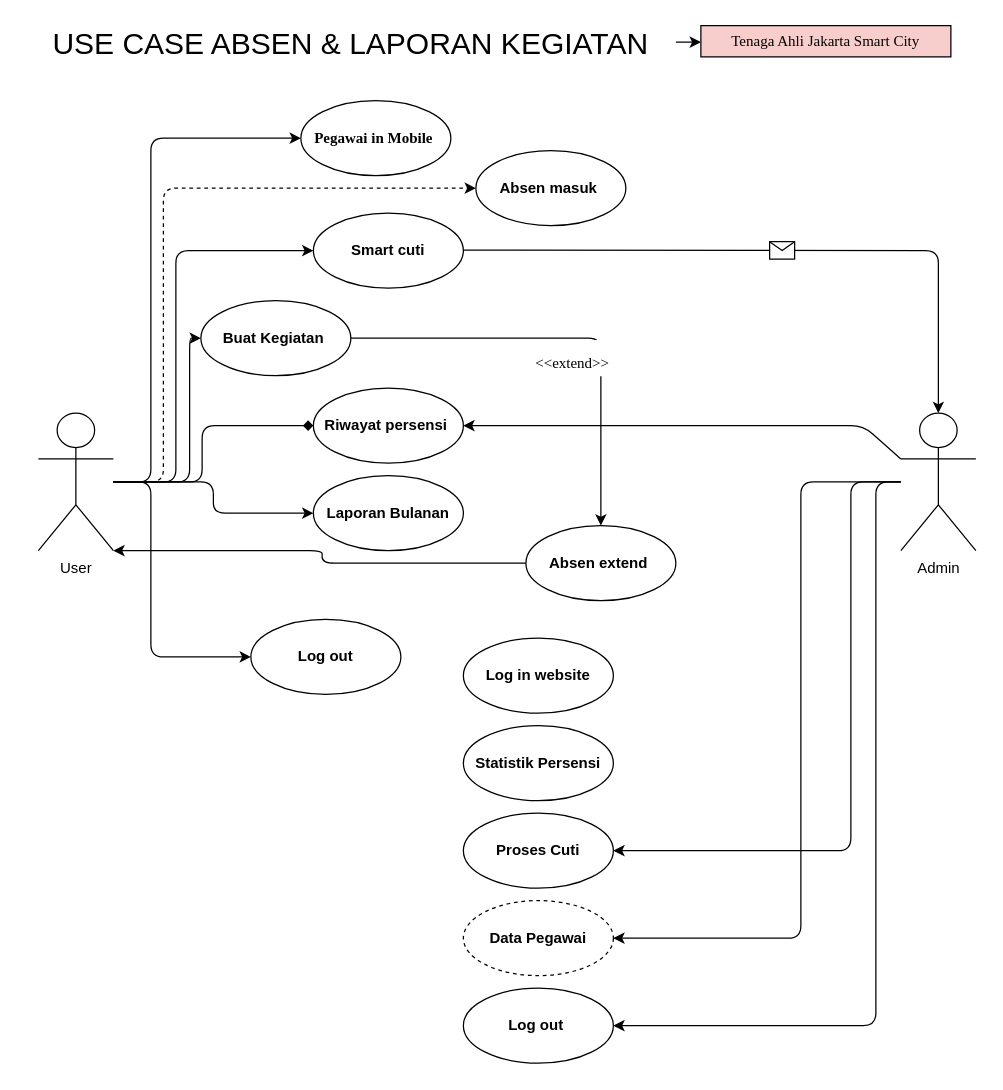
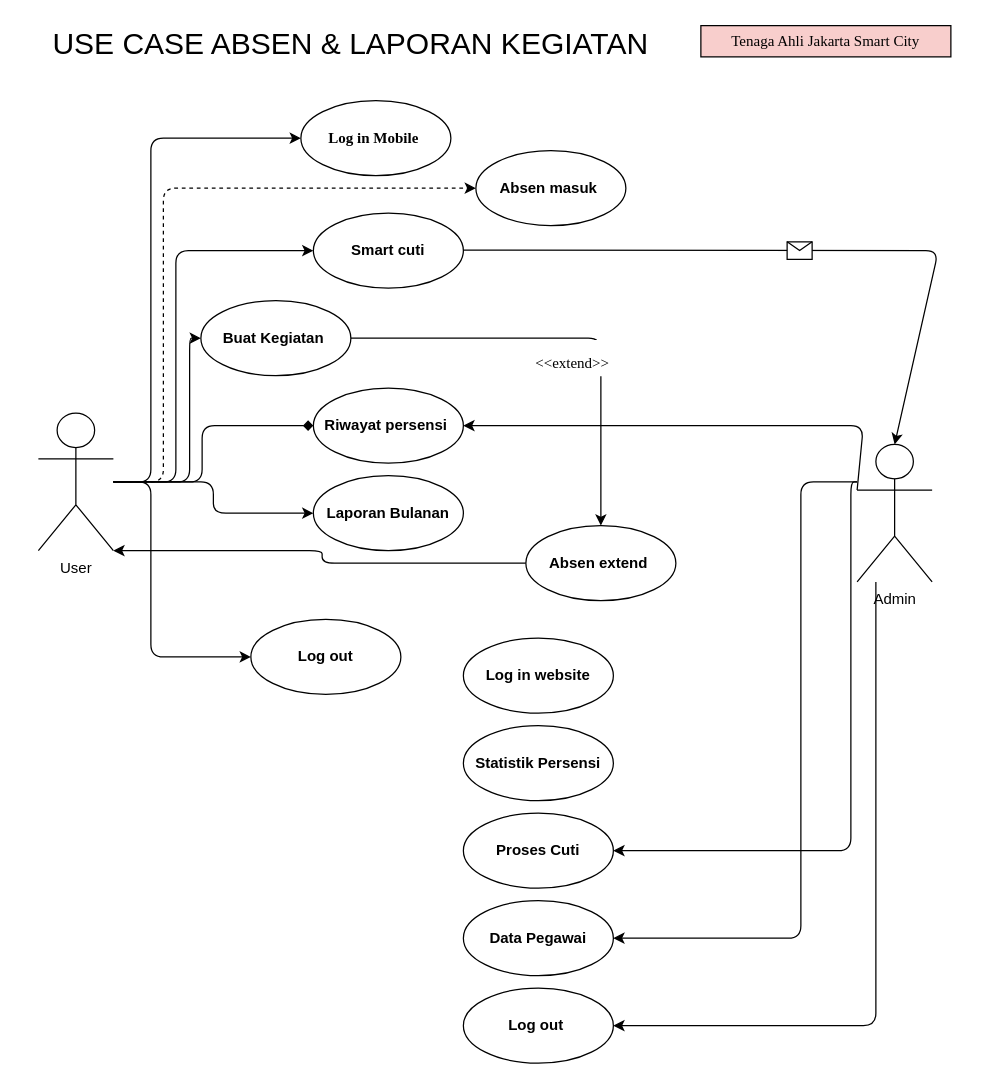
  <mxCell id="0" />
  <mxCell id="1" parent="0" />
  <mxCell id="2" value="" style="edgeStyle=orthogonalEdgeStyle;orthogonalLoop=1;jettySize=auto;html=1;fontSize=24;" edge="1" parent="1" source="9" target="12"><mxGeometry relative="1" as="geometry"><Array as="points"><mxPoint x="120" y="385" /><mxPoint x="120" y="110" /></Array></mxGeometry></mxCell>
  <mxCell id="3" value="" style="edgeStyle=orthogonalEdgeStyle;orthogonalLoop=1;jettySize=auto;html=1;fontSize=24;dashed=1;" edge="1" parent="1" source="9" target="13"><mxGeometry relative="1" as="geometry"><Array as="points"><mxPoint x="130" y="385" /><mxPoint x="130" y="150" /></Array></mxGeometry></mxCell>
  <mxCell id="4" value="" style="edgeStyle=orthogonalEdgeStyle;orthogonalLoop=1;jettySize=auto;html=1;fontSize=24;" edge="1" parent="1" source="9" target="14"><mxGeometry relative="1" as="geometry"><Array as="points"><mxPoint x="140" y="385" /><mxPoint x="140" y="200" /></Array></mxGeometry></mxCell>
  <mxCell id="5" value="" style="edgeStyle=orthogonalEdgeStyle;orthogonalLoop=1;jettySize=auto;html=1;fontSize=24;endArrow=diamond;" edge="1" parent="1" source="9" target="15"><mxGeometry relative="1" as="geometry"><Array as="points"><mxPoint x="161" y="385" /><mxPoint x="161" y="340" /></Array></mxGeometry></mxCell>
  <mxCell id="6" value="" style="edgeStyle=orthogonalEdgeStyle;orthogonalLoop=1;jettySize=auto;html=1;fontFamily=Verdana;fontSize=24;" edge="1" parent="1" source="9" target="25"><mxGeometry relative="1" as="geometry"><Array as="points"><mxPoint x="151" y="385" /><mxPoint x="151" y="270" /></Array></mxGeometry></mxCell>
  <mxCell id="7" value="" style="edgeStyle=orthogonalEdgeStyle;orthogonalLoop=1;jettySize=auto;html=1;fontFamily=Verdana;fontSize=24;" edge="1" parent="1" source="9" target="26"><mxGeometry relative="1" as="geometry" /></mxCell>
  <mxCell id="8" value="" style="edgeStyle=orthogonalEdgeStyle;orthogonalLoop=1;jettySize=auto;html=1;fontFamily=Verdana;fontSize=12;" edge="1" parent="1" source="9" target="29"><mxGeometry relative="1" as="geometry"><Array as="points"><mxPoint x="120" y="385" /><mxPoint x="120" y="525" /></Array></mxGeometry></mxCell>
  <mxCell id="9" value="User" style="shape=umlActor;verticalLabelPosition=bottom;verticalAlign=top;html=1;outlineConnect=0;" vertex="1" parent="1"><mxGeometry x="30" y="330" width="60" height="110" as="geometry" /></mxCell>
- <mxCell id="10" value="" style="edgeStyle=none;orthogonalLoop=1;jettySize=auto;html=1;fontFamily=Verdana;fontSize=12;" edge="1" parent="1" source="11" target="35"><mxGeometry relative="1" as="geometry" /></mxCell>
  <mxCell id="11" value="&lt;font style=&quot;font-size: 24px&quot;&gt;USE CASE ABSEN &amp;amp; LAPORAN KEGIATAN&lt;/font&gt;" style="text;html=1;strokeColor=none;fillColor=none;align=center;verticalAlign=middle;whiteSpace=wrap;rounded=0;" vertex="1" parent="1"><mxGeometry x="20" y="20" width="520" height="30" as="geometry" /></mxCell>
- <mxCell id="12" value="&lt;h4&gt;&lt;font face=&quot;Verdana&quot;&gt;Pegawai in Mobile&amp;nbsp;&lt;/font&gt;&lt;/h4&gt;" style="ellipse;whiteSpace=wrap;html=1;verticalAlign=top;fillColor=rgb(255, 255, 255);strokeColor=rgb(0, 0, 0);fontColor=rgb(0, 0, 0);align=center;" vertex="1" parent="1"><mxGeometry x="240" y="80" width="120" height="60" as="geometry" /></mxCell>
+ <mxCell id="12" value="&lt;h4&gt;&lt;font face=&quot;Verdana&quot;&gt;Log in Mobile&amp;nbsp;&lt;/font&gt;&lt;/h4&gt;" style="ellipse;whiteSpace=wrap;html=1;verticalAlign=top;fillColor=rgb(255, 255, 255);strokeColor=rgb(0, 0, 0);fontColor=rgb(0, 0, 0);align=center;" vertex="1" parent="1"><mxGeometry x="240" y="80" width="120" height="60" as="geometry" /></mxCell>
  <mxCell id="13" value="&lt;h4&gt;Absen masuk&amp;nbsp;&lt;/h4&gt;" style="ellipse;whiteSpace=wrap;html=1;verticalAlign=top;fillColor=rgb(255, 255, 255);strokeColor=rgb(0, 0, 0);fontColor=rgb(0, 0, 0);" vertex="1" parent="1"><mxGeometry x="380" y="120" width="120" height="60" as="geometry" /></mxCell>
  <mxCell id="14" value="&lt;h4&gt;Smart cuti&lt;/h4&gt;" style="ellipse;whiteSpace=wrap;html=1;verticalAlign=top;fillColor=rgb(255, 255, 255);strokeColor=rgb(0, 0, 0);fontColor=rgb(0, 0, 0);" vertex="1" parent="1"><mxGeometry x="250" y="170" width="120" height="60" as="geometry" /></mxCell>
  <mxCell id="15" value="&lt;h4&gt;Riwayat persensi&amp;nbsp;&lt;/h4&gt;" style="ellipse;whiteSpace=wrap;html=1;verticalAlign=top;fillColor=rgb(255, 255, 255);strokeColor=rgb(0, 0, 0);fontColor=rgb(0, 0, 0);" vertex="1" parent="1"><mxGeometry x="250" y="310" width="120" height="60" as="geometry" /></mxCell>
  <mxCell id="16" style="edgeStyle=orthogonalEdgeStyle;orthogonalLoop=1;jettySize=auto;html=1;entryX=1;entryY=1;entryDx=0;entryDy=0;entryPerimeter=0;fontFamily=Verdana;fontSize=12;" edge="1" parent="1" source="17" target="9"><mxGeometry relative="1" as="geometry"><Array as="points"><mxPoint x="257" y="450" /><mxPoint x="257" y="440" /></Array></mxGeometry></mxCell>
  <mxCell id="17" value="&lt;h4&gt;Absen extend&amp;nbsp;&lt;/h4&gt;" style="ellipse;whiteSpace=wrap;html=1;verticalAlign=top;fillColor=rgb(255, 255, 255);strokeColor=rgb(0, 0, 0);fontColor=rgb(0, 0, 0);" vertex="1" parent="1"><mxGeometry x="420" y="420" width="120" height="60" as="geometry" /></mxCell>
  <mxCell id="18" value="&lt;h4&gt;Statistik Persensi&lt;/h4&gt;" style="ellipse;whiteSpace=wrap;html=1;verticalAlign=top;fillColor=rgb(255, 255, 255);strokeColor=rgb(0, 0, 0);fontColor=rgb(0, 0, 0);" vertex="1" parent="1"><mxGeometry x="370" y="580" width="120" height="60" as="geometry" /></mxCell>
  <mxCell id="19" value="" style="edgeStyle=orthogonalEdgeStyle;orthogonalLoop=1;jettySize=auto;html=1;fontFamily=Verdana;fontSize=24;" edge="1" parent="1" source="22" target="23"><mxGeometry relative="1" as="geometry"><Array as="points"><mxPoint x="640" y="385" /><mxPoint x="640" y="750" /></Array></mxGeometry></mxCell>
  <mxCell id="20" value="" style="edgeStyle=orthogonalEdgeStyle;orthogonalLoop=1;jettySize=auto;html=1;fontFamily=Verdana;fontSize=24;" edge="1" parent="1" source="22" target="24"><mxGeometry relative="1" as="geometry"><Array as="points"><mxPoint x="680" y="385" /><mxPoint x="680" y="680" /></Array></mxGeometry></mxCell>
  <mxCell id="21" value="" style="edgeStyle=orthogonalEdgeStyle;orthogonalLoop=1;jettySize=auto;html=1;fontFamily=Verdana;fontSize=12;" edge="1" parent="1" source="22" target="31"><mxGeometry relative="1" as="geometry"><Array as="points"><mxPoint x="700" y="385" /><mxPoint x="700" y="820" /></Array></mxGeometry></mxCell>
- <mxCell id="22" value="Admin" style="shape=umlActor;verticalLabelPosition=bottom;verticalAlign=top;html=1;outlineConnect=0;" vertex="1" parent="1"><mxGeometry x="720" y="330" width="60" height="110" as="geometry" /></mxCell>
- <mxCell id="23" value="&lt;h4&gt;Data Pegawai&lt;/h4&gt;" style="ellipse;whiteSpace=wrap;html=1;verticalAlign=top;fillColor=rgb(255, 255, 255);strokeColor=rgb(0, 0, 0);fontColor=rgb(0, 0, 0);dashed=1;" vertex="1" parent="1"><mxGeometry x="370" y="720" width="120" height="60" as="geometry" /></mxCell>
+ <mxCell id="22" value="Admin" style="shape=umlActor;verticalLabelPosition=bottom;verticalAlign=top;html=1;outlineConnect=0;" vertex="1" parent="1"><mxGeometry x="685" y="355" width="60" height="110" as="geometry" /></mxCell>
+ <mxCell id="23" value="&lt;h4&gt;Data Pegawai&lt;/h4&gt;" style="ellipse;whiteSpace=wrap;html=1;verticalAlign=top;fillColor=rgb(255, 255, 255);strokeColor=rgb(0, 0, 0);fontColor=rgb(0, 0, 0);" vertex="1" parent="1"><mxGeometry x="370" y="720" width="120" height="60" as="geometry" /></mxCell>
  <mxCell id="24" value="&lt;h4&gt;Proses Cuti&lt;/h4&gt;" style="ellipse;whiteSpace=wrap;html=1;verticalAlign=top;fillColor=rgb(255, 255, 255);strokeColor=rgb(0, 0, 0);fontColor=rgb(0, 0, 0);" vertex="1" parent="1"><mxGeometry x="370" y="650" width="120" height="60" as="geometry" /></mxCell>
  <mxCell id="25" value="&lt;h4&gt;Buat Kegiatan&amp;nbsp;&lt;/h4&gt;" style="ellipse;whiteSpace=wrap;html=1;verticalAlign=top;fillColor=rgb(255, 255, 255);strokeColor=rgb(0, 0, 0);fontColor=rgb(0, 0, 0);" vertex="1" parent="1"><mxGeometry x="160" y="240" width="120" height="60" as="geometry" /></mxCell>
  <mxCell id="26" value="&lt;h4&gt;Laporan Bulanan&lt;/h4&gt;" style="ellipse;whiteSpace=wrap;html=1;verticalAlign=top;fillColor=rgb(255, 255, 255);strokeColor=rgb(0, 0, 0);fontColor=rgb(0, 0, 0);" vertex="1" parent="1"><mxGeometry x="250" y="380" width="120" height="60" as="geometry" /></mxCell>
  <mxCell id="27" value="" style="endArrow=classic;html=1;fontFamily=Verdana;fontSize=24;exitX=1;exitY=0.5;exitDx=0;exitDy=0;entryX=0.5;entryY=0;entryDx=0;entryDy=0;" edge="1" parent="1" source="25" target="17"><mxGeometry relative="1" as="geometry"><mxPoint x="370" y="214.58" as="sourcePoint" /><mxPoint x="480" y="410" as="targetPoint" /><Array as="points"><mxPoint x="480" y="270" /></Array></mxGeometry></mxCell>
  <mxCell id="28" value="&lt;font style=&quot;font-size: 12px&quot;&gt;&amp;lt;&amp;lt;extend&amp;gt;&amp;gt;&lt;/font&gt;" style="edgeLabel;resizable=0;html=1;align=center;verticalAlign=middle;fontFamily=Verdana;fontSize=24;" connectable="0" vertex="1" parent="27"><mxGeometry relative="1" as="geometry"><mxPoint x="1" y="15" as="offset" /></mxGeometry></mxCell>
  <mxCell id="29" value="&lt;h4&gt;Log out&lt;/h4&gt;" style="ellipse;whiteSpace=wrap;html=1;verticalAlign=top;fillColor=rgb(255, 255, 255);strokeColor=rgb(0, 0, 0);fontColor=rgb(0, 0, 0);" vertex="1" parent="1"><mxGeometry x="200" y="495" width="120" height="60" as="geometry" /></mxCell>
  <mxCell id="30" value="&lt;h4&gt;Log in website&lt;/h4&gt;" style="ellipse;whiteSpace=wrap;html=1;verticalAlign=top;fillColor=rgb(255, 255, 255);strokeColor=rgb(0, 0, 0);fontColor=rgb(0, 0, 0);" vertex="1" parent="1"><mxGeometry x="370" y="510" width="120" height="60" as="geometry" /></mxCell>
  <mxCell id="31" value="&lt;h4&gt;Log out&amp;nbsp;&lt;/h4&gt;" style="ellipse;whiteSpace=wrap;html=1;verticalAlign=top;fillColor=rgb(255, 255, 255);strokeColor=rgb(0, 0, 0);fontColor=rgb(0, 0, 0);" vertex="1" parent="1"><mxGeometry x="370" y="790" width="120" height="60" as="geometry" /></mxCell>
  <mxCell id="32" value="" style="endArrow=classic;html=1;fontFamily=Verdana;fontSize=12;exitX=0;exitY=0.333;exitDx=0;exitDy=0;exitPerimeter=0;entryX=1;entryY=0.5;entryDx=0;entryDy=0;" edge="1" parent="1" source="22" target="15"><mxGeometry width="50" height="50" relative="1" as="geometry"><mxPoint x="370" y="370" as="sourcePoint" /><mxPoint x="420" y="320" as="targetPoint" /><Array as="points"><mxPoint x="690" y="340" /></Array></mxGeometry></mxCell>
  <mxCell id="33" value="" style="endArrow=classic;html=1;fontFamily=Verdana;fontSize=12;entryX=0.5;entryY=0;entryDx=0;entryDy=0;entryPerimeter=0;" edge="1" parent="1" target="22"><mxGeometry relative="1" as="geometry"><mxPoint x="370" y="199.66" as="sourcePoint" /><mxPoint x="470" y="199.66" as="targetPoint" /><Array as="points"><mxPoint x="750" y="200" /></Array></mxGeometry></mxCell>
  <mxCell id="34" value="" style="shape=message;html=1;outlineConnect=0;fontFamily=Verdana;fontSize=12;" vertex="1" parent="33"><mxGeometry width="20" height="14" relative="1" as="geometry"><mxPoint x="-10" y="-7" as="offset" /></mxGeometry></mxCell>
  <mxCell id="35" value="Tenaga Ahli Jakarta Smart City" style="whiteSpace=wrap;html=1;fontFamily=Verdana;fontSize=12;fillColor=#f8cecc;" vertex="1" parent="1"><mxGeometry x="560" y="20" width="200" height="25" as="geometry" /></mxCell>
